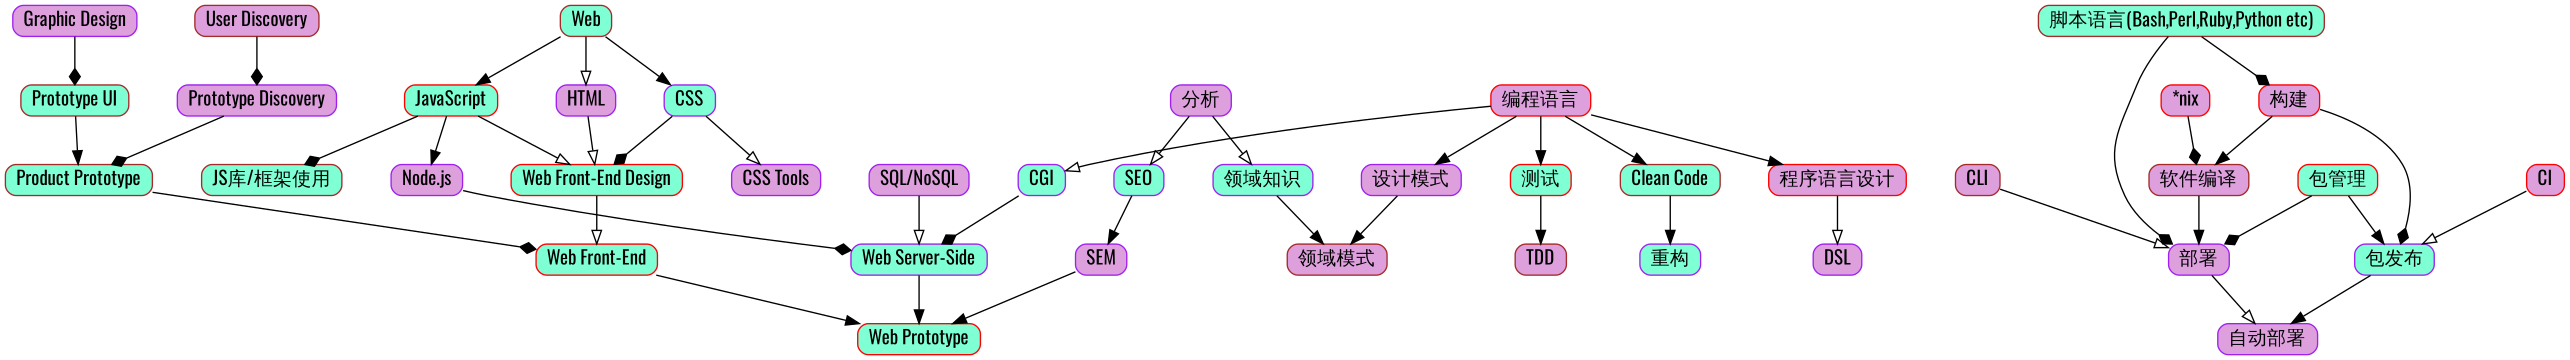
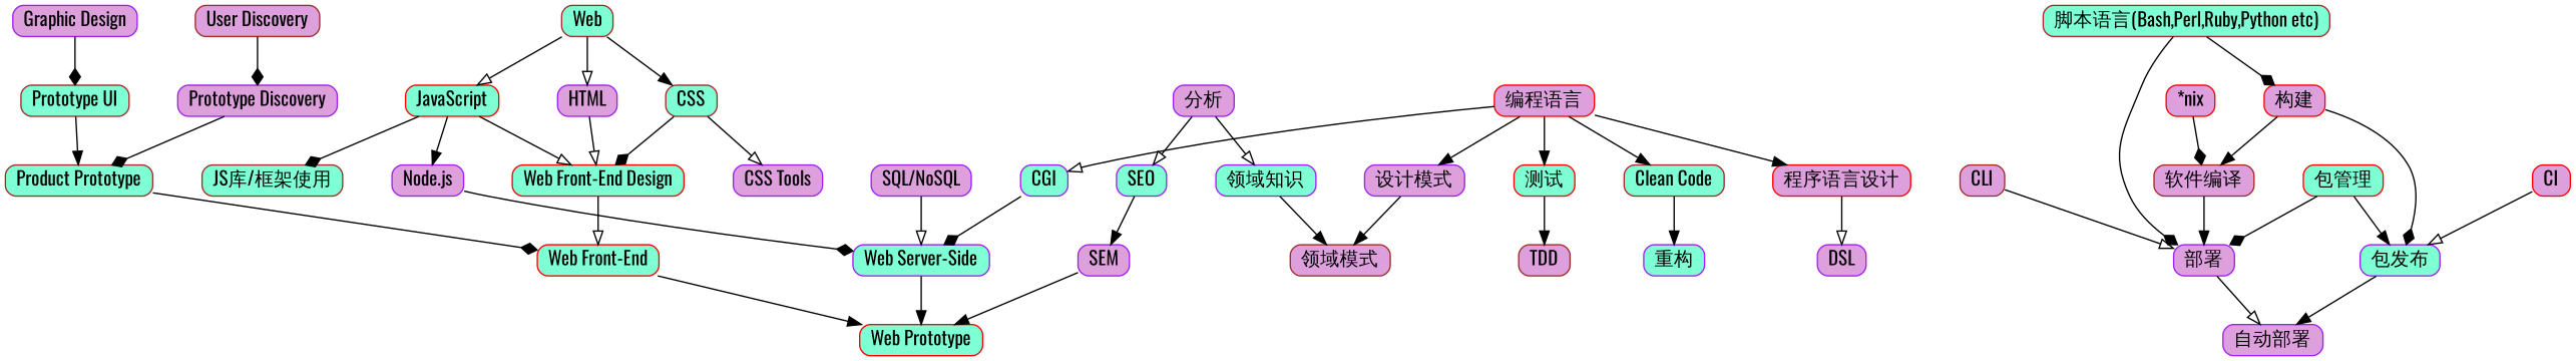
  digraph {
    fixedsize=true
    fontname=Oswald
    nodesep=0.5
    rankdir=TB
    node [color=purple concentrate=true fillcolor=plum fontname=Oswald shape=box style="rounded,filled"]
    edge [arrowhead=normal fontname=Oswald]
    "编程语言" [color=red height=0 width=0]
    CGI [fillcolor=aquamarine height=0 width=0]
    "设计模式" [height=0 width=0]
    "测试" [color=red fillcolor=aquamarine height=0 width=0]
    "Clean Code" [color=brown fillcolor=aquamarine height=0 width=0]
    "程序语言设计" [color=red height=0 width=0]
    "Web Server-Side" [fillcolor=aquamarine height=0 width=0]
    "领域模式" [color=brown height=0 width=0]
    TDD [color=brown height=0 width=0]
    "重构" [fillcolor=aquamarine height=0 width=0]
    DSL [height=0 width=0]
    n12 [color=red fillcolor=aquamarine height=0 label="Web Prototype" width=0]
    Web [color=brown fillcolor=aquamarine height=0 width=0]
    JavaScript [color=red fillcolor=aquamarine height=0 width=0]
    HTML [height=0 width=0]
-   CSS [fillcolor=aquamarine height=0 width=0]
+   CSS [color=brown fillcolor=aquamarine height=0 width=0]
    "Web Front-End Design" [color=red fillcolor=aquamarine height=0 width=0]
    "Node.js" [height=0 width=0]
    "JS库/框架使用" [color=brown fillcolor=aquamarine height=0 width=0]
    "CSS Tools" [height=0 width=0]
    "Web Front-End" [color=red fillcolor=aquamarine height=0 width=0]
    "Graphic Design" [height=0 width=0]
    "Prototype UI" [color=brown fillcolor=aquamarine height=0 width=0]
    "Product Prototype" [color=brown fillcolor=aquamarine height=0 width=0]
    "User Discovery" [color=brown height=0 width=0]
    "Prototype Discovery" [height=0 width=0]
    SEM [height=0 width=0]
    "SQL/NoSQL" [height=0 width=0]
    "分析" [height=0 width=0]
    "领域知识" [fillcolor=aquamarine height=0 width=0]
    SEO [fillcolor=aquamarine height=0 width=0]
    "包管理" [color=red fillcolor=aquamarine height=0 width=0]
    "部署" [height=0 width=0]
    "包发布" [fillcolor=aquamarine height=0 width=0]
    "自动部署" [height=0 width=0]
    CI [color=red height=0 width=0]
    "构建" [color=red height=0 width=0]
    "软件编译" [color=brown height=0 width=0]
    CLI [color=brown height=0 width=0]
    "脚本语言(Bash,Perl,Ruby,Python etc)" [color=brown fillcolor=aquamarine height=0 width=0]
    "*nix" [color=red height=0 width=0]
    "编程语言" -> CGI [arrowhead=onormal]
    "编程语言" -> "设计模式"
    "编程语言" -> "测试"
    "编程语言" -> "Clean Code"
    "编程语言" -> "程序语言设计"
    CGI -> "Web Server-Side" [arrowhead=diamond]
    "设计模式" -> "领域模式"
    "测试" -> TDD
    "Clean Code" -> "重构"
    "程序语言设计" -> DSL [arrowhead=onormal]
    "Web Server-Side" -> n12
-   Web -> JavaScript
+   Web -> JavaScript [arrowhead=onormal]
    Web -> HTML [arrowhead=onormal]
    Web -> CSS
    JavaScript -> "Web Front-End Design" [arrowhead=onormal]
    JavaScript -> "Node.js"
    JavaScript -> "JS库/框架使用" [arrowhead=diamond]
    HTML -> "Web Front-End Design" [arrowhead=onormal]
    CSS -> "Web Front-End Design" [arrowhead=diamond]
    CSS -> "CSS Tools" [arrowhead=onormal]
    "Web Front-End Design" -> "Web Front-End" [arrowhead=onormal]
    "Node.js" -> "Web Server-Side" [arrowhead=diamond]
    "Web Front-End" -> n12
    "Graphic Design" -> "Prototype UI" [arrowhead=diamond]
    "Prototype UI" -> "Product Prototype"
    "Product Prototype" -> "Web Front-End" [arrowhead=diamond]
    "User Discovery" -> "Prototype Discovery" [arrowhead=diamond]
    "Prototype Discovery" -> "Product Prototype" [arrowhead=diamond]
    SEM -> n12
    "SQL/NoSQL" -> "Web Server-Side" [arrowhead=onormal]
    "分析" -> "领域知识" [arrowhead=onormal]
    "分析" -> SEO [arrowhead=onormal]
    "领域知识" -> "领域模式"
    SEO -> SEM
    "包管理" -> "部署" [arrowhead=diamond]
    "包管理" -> "包发布"
    "部署" -> "自动部署" [arrowhead=onormal]
    "包发布" -> "自动部署"
    CI -> "包发布" [arrowhead=onormal]
    "构建" -> "包发布" [arrowhead=diamond]
    "构建" -> "软件编译"
    "软件编译" -> "部署"
    CLI -> "部署" [arrowhead=onormal]
    "脚本语言(Bash,Perl,Ruby,Python etc)" -> "部署" [arrowhead=diamond]
    "脚本语言(Bash,Perl,Ruby,Python etc)" -> "构建" [arrowhead=diamond]
    "*nix" -> "软件编译" [arrowhead=diamond]
  }
